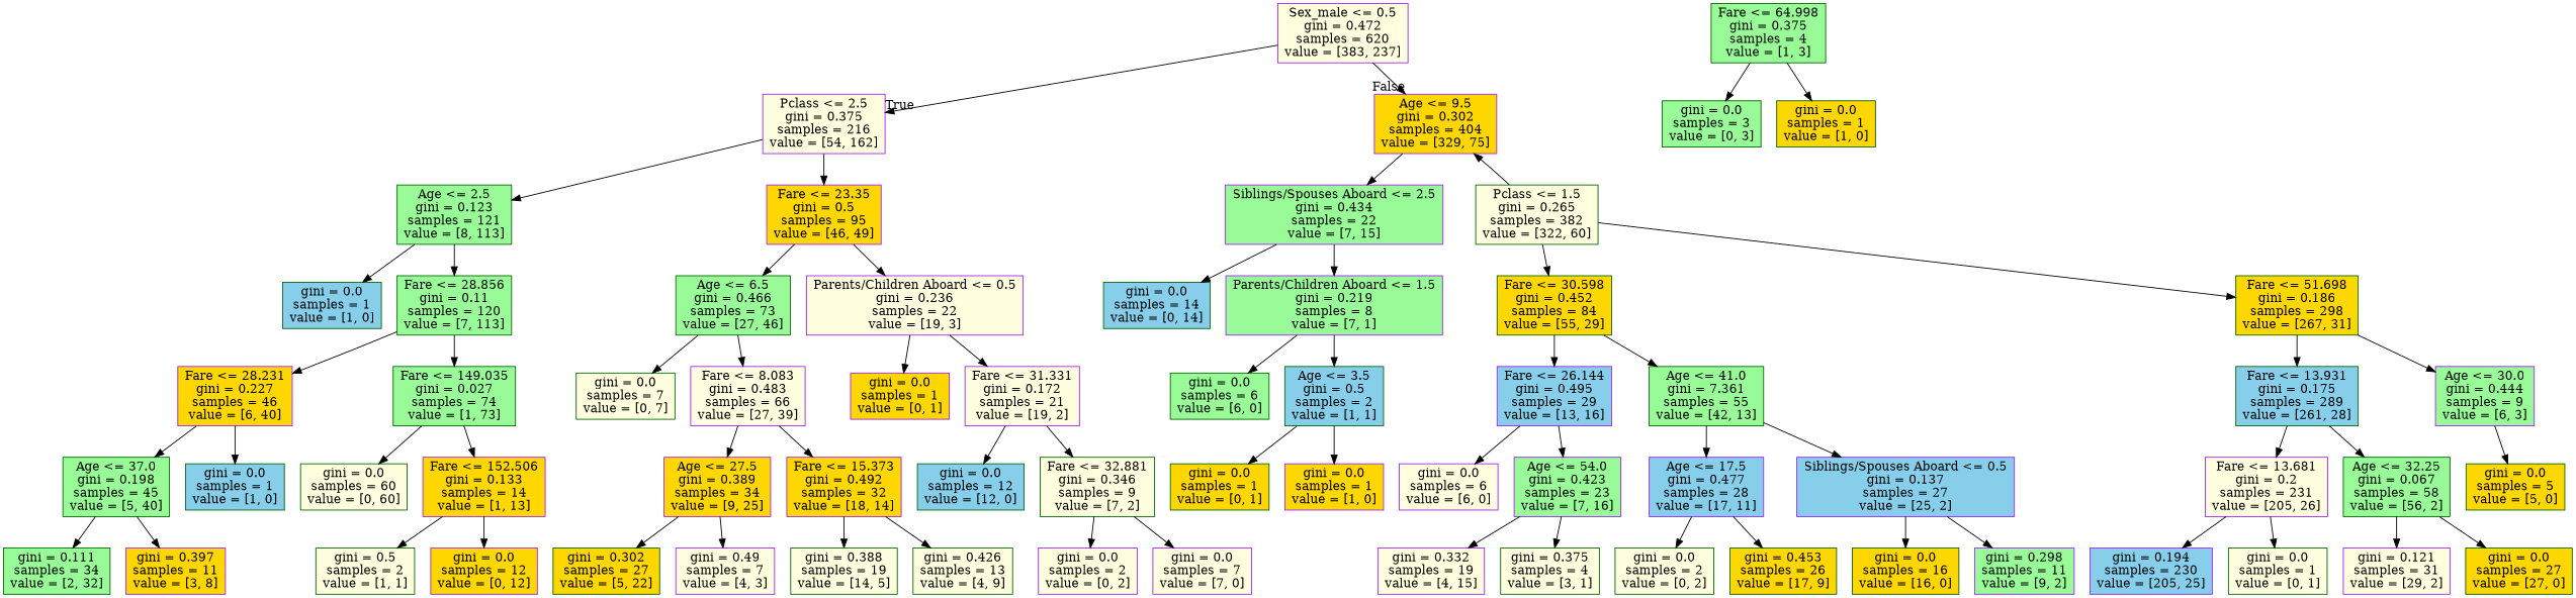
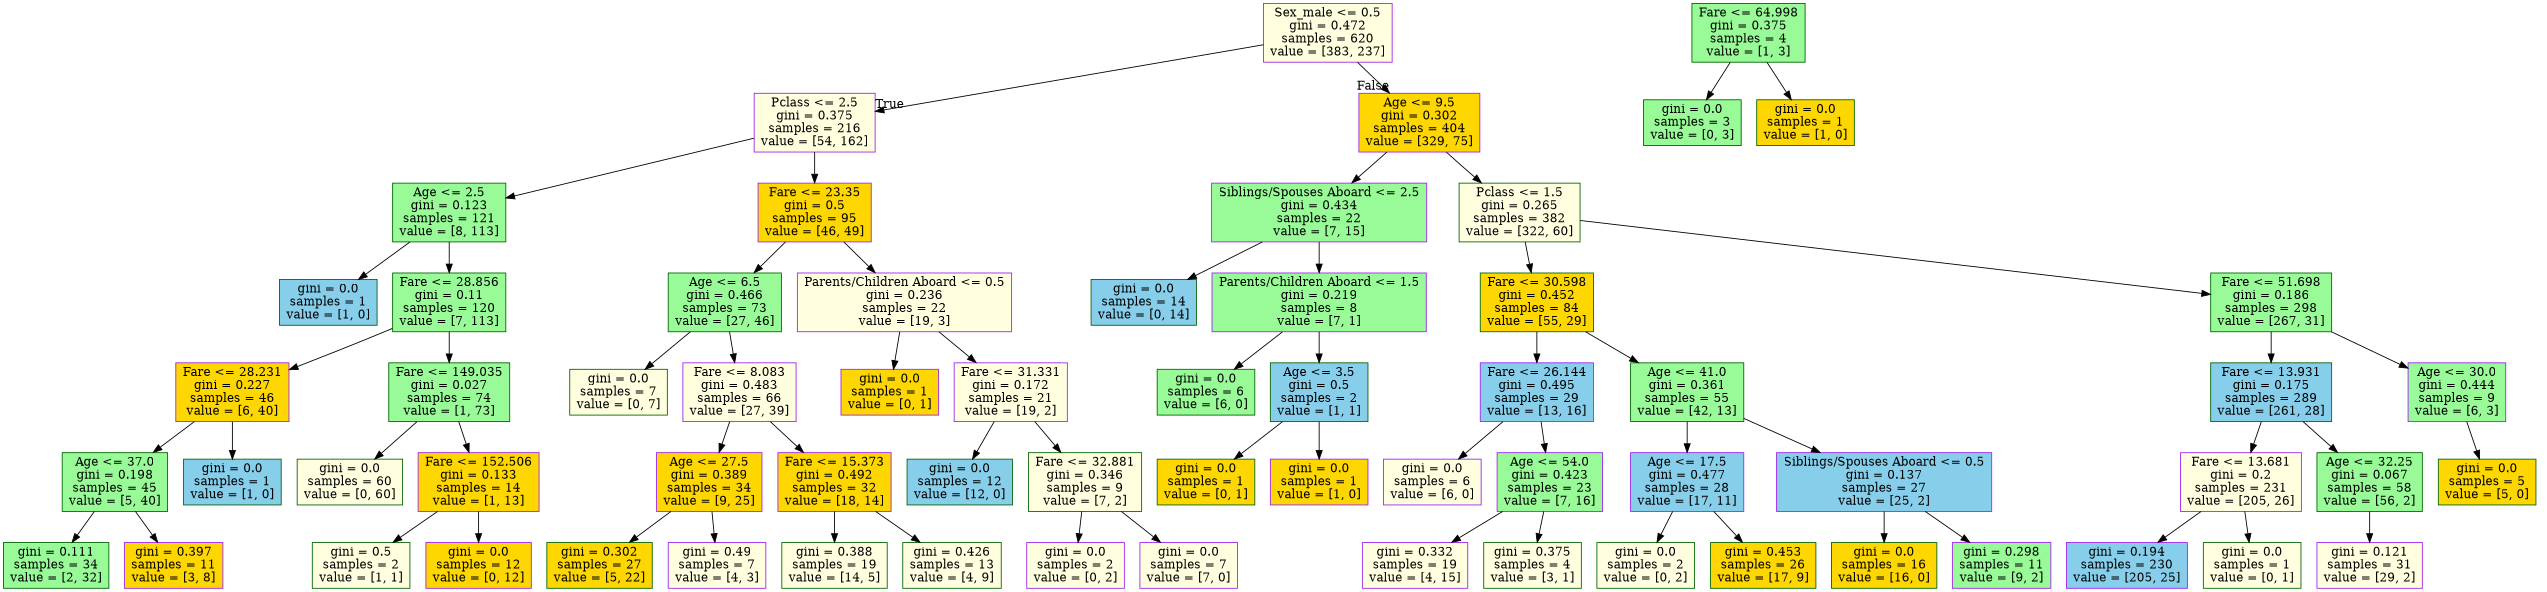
  digraph {
    node [color=darkgreen fillcolor=lightyellow shape=box style=filled]
    n1 [color=purple label="Sex_male <= 0.5\ngini = 0.472\nsamples = 620\nvalue = [383, 237]"]
    n2 [color=purple label="Pclass <= 2.5\ngini = 0.375\nsamples = 216\nvalue = [54, 162]"]
    n3 [color=purple fillcolor=gold label="Age <= 9.5\ngini = 0.302\nsamples = 404\nvalue = [329, 75]"]
    n4 [fillcolor=palegreen label="Age <= 2.5\ngini = 0.123\nsamples = 121\nvalue = [8, 113]"]
    n5 [color=purple fillcolor=gold label="Fare <= 23.35\ngini = 0.5\nsamples = 95\nvalue = [46, 49]"]
    n6 [color=purple fillcolor=palegreen label="Siblings/Spouses Aboard <= 2.5\ngini = 0.434\nsamples = 22\nvalue = [7, 15]"]
    n7 [label="Pclass <= 1.5\ngini = 0.265\nsamples = 382\nvalue = [322, 60]"]
    n8 [fillcolor=skyblue label="gini = 0.0\nsamples = 1\nvalue = [1, 0]"]
    n9 [fillcolor=palegreen label="Fare <= 28.856\ngini = 0.11\nsamples = 120\nvalue = [7, 113]"]
    n10 [fillcolor=palegreen label="Age <= 6.5\ngini = 0.466\nsamples = 73\nvalue = [27, 46]"]
    n11 [color=purple label="Parents/Children Aboard <= 0.5\ngini = 0.236\nsamples = 22\nvalue = [19, 3]"]
    n12 [color=purple fillcolor=gold label="Fare <= 28.231\ngini = 0.227\nsamples = 46\nvalue = [6, 40]"]
    n13 [fillcolor=palegreen label="Fare <= 149.035\ngini = 0.027\nsamples = 74\nvalue = [1, 73]"]
    n14 [fillcolor=palegreen label="Age <= 37.0\ngini = 0.198\nsamples = 45\nvalue = [5, 40]"]
    n15 [fillcolor=skyblue label="gini = 0.0\nsamples = 1\nvalue = [1, 0]"]
    n16 [label="gini = 0.0\nsamples = 60\nvalue = [0, 60]"]
    n17 [color=purple fillcolor=gold label="Fare <= 152.506\ngini = 0.133\nsamples = 14\nvalue = [1, 13]"]
    n18 [fillcolor=palegreen label="gini = 0.111\nsamples = 34\nvalue = [2, 32]"]
    n19 [color=purple fillcolor=gold label="gini = 0.397\nsamples = 11\nvalue = [3, 8]"]
    n20 [label="gini = 0.5\nsamples = 2\nvalue = [1, 1]"]
    n21 [color=purple fillcolor=gold label="gini = 0.0\nsamples = 12\nvalue = [0, 12]"]
    n22 [label="gini = 0.0\nsamples = 7\nvalue = [0, 7]"]
    n23 [color=purple label="Fare <= 8.083\ngini = 0.483\nsamples = 66\nvalue = [27, 39]"]
    n24 [color=purple fillcolor=gold label="gini = 0.0\nsamples = 1\nvalue = [0, 1]"]
    n25 [color=purple label="Fare <= 31.331\ngini = 0.172\nsamples = 21\nvalue = [19, 2]"]
    n26 [color=purple fillcolor=gold label="Age <= 27.5\ngini = 0.389\nsamples = 34\nvalue = [9, 25]"]
    n27 [color=purple fillcolor=gold label="Fare <= 15.373\ngini = 0.492\nsamples = 32\nvalue = [18, 14]"]
    n28 [fillcolor=gold label="gini = 0.302\nsamples = 27\nvalue = [5, 22]"]
    n29 [color=purple label="gini = 0.49\nsamples = 7\nvalue = [4, 3]"]
    n30 [label="gini = 0.388\nsamples = 19\nvalue = [14, 5]"]
    n31 [label="gini = 0.426\nsamples = 13\nvalue = [4, 9]"]
    n32 [fillcolor=skyblue label="gini = 0.0\nsamples = 12\nvalue = [12, 0]"]
    n33 [label="Fare <= 32.881\ngini = 0.346\nsamples = 9\nvalue = [7, 2]"]
    n34 [color=purple label="gini = 0.0\nsamples = 2\nvalue = [0, 2]"]
    n35 [color=purple label="gini = 0.0\nsamples = 7\nvalue = [7, 0]"]
    n36 [fillcolor=skyblue label="gini = 0.0\nsamples = 14\nvalue = [0, 14]"]
    n37 [color=purple fillcolor=palegreen label="Parents/Children Aboard <= 1.5\ngini = 0.219\nsamples = 8\nvalue = [7, 1]"]
    n38 [fillcolor=gold label="Fare <= 30.598\ngini = 0.452\nsamples = 84\nvalue = [55, 29]"]
-   n39 [fillcolor=gold label="Fare <= 51.698\ngini = 0.186\nsamples = 298\nvalue = [267, 31]"]
+   n39 [fillcolor=palegreen label="Fare <= 51.698\ngini = 0.186\nsamples = 298\nvalue = [267, 31]"]
    n40 [fillcolor=palegreen label="gini = 0.0\nsamples = 6\nvalue = [6, 0]"]
    n41 [fillcolor=skyblue label="Age <= 3.5\ngini = 0.5\nsamples = 2\nvalue = [1, 1]"]
    n42 [fillcolor=gold label="gini = 0.0\nsamples = 1\nvalue = [0, 1]"]
    n43 [color=purple fillcolor=gold label="gini = 0.0\nsamples = 1\nvalue = [1, 0]"]
    n44 [color=purple fillcolor=skyblue label="Fare <= 26.144\ngini = 0.495\nsamples = 29\nvalue = [13, 16]"]
-   n45 [fillcolor=palegreen label="Age <= 41.0\ngini = 7.361\nsamples = 55\nvalue = [42, 13]"]
+   n45 [fillcolor=palegreen label="Age <= 41.0\ngini = 0.361\nsamples = 55\nvalue = [42, 13]"]
    n46 [fillcolor=skyblue label="Fare <= 13.931\ngini = 0.175\nsamples = 289\nvalue = [261, 28]"]
    n47 [color=purple fillcolor=palegreen label="Age <= 30.0\ngini = 0.444\nsamples = 9\nvalue = [6, 3]"]
    n48 [color=purple label="gini = 0.0\nsamples = 6\nvalue = [6, 0]"]
    n49 [color=purple fillcolor=palegreen label="Age <= 54.0\ngini = 0.423\nsamples = 23\nvalue = [7, 16]"]
    n50 [color=purple fillcolor=skyblue label="Age <= 17.5\ngini = 0.477\nsamples = 28\nvalue = [17, 11]"]
    n51 [color=purple fillcolor=skyblue label="Siblings/Spouses Aboard <= 0.5\ngini = 0.137\nsamples = 27\nvalue = [25, 2]"]
    n52 [color=purple label="gini = 0.332\nsamples = 19\nvalue = [4, 15]"]
    n53 [label="gini = 0.375\nsamples = 4\nvalue = [3, 1]"]
    n54 [label="gini = 0.0\nsamples = 2\nvalue = [0, 2]"]
    n55 [fillcolor=gold label="gini = 0.453\nsamples = 26\nvalue = [17, 9]"]
    n56 [fillcolor=gold label="gini = 0.0\nsamples = 16\nvalue = [16, 0]"]
    n57 [color=purple fillcolor=palegreen label="gini = 0.298\nsamples = 11\nvalue = [9, 2]"]
    n58 [color=purple label="Fare <= 13.681\ngini = 0.2\nsamples = 231\nvalue = [205, 26]"]
    n59 [fillcolor=palegreen label="Age <= 32.25\ngini = 0.067\nsamples = 58\nvalue = [56, 2]"]
    n60 [fillcolor=gold label="gini = 0.0\nsamples = 5\nvalue = [5, 0]"]
    n61 [color=purple fillcolor=skyblue label="gini = 0.194\nsamples = 230\nvalue = [205, 25]"]
    n62 [label="gini = 0.0\nsamples = 1\nvalue = [0, 1]"]
    n63 [color=purple label="gini = 0.121\nsamples = 31\nvalue = [29, 2]"]
-   n64 [fillcolor=gold label="gini = 0.0\nsamples = 27\nvalue = [27, 0]"]
    n65 [fillcolor=palegreen label="Fare <= 64.998\ngini = 0.375\nsamples = 4\nvalue = [1, 3]"]
    n66 [fillcolor=palegreen label="gini = 0.0\nsamples = 3\nvalue = [0, 3]"]
    n67 [fillcolor=gold label="gini = 0.0\nsamples = 1\nvalue = [1, 0]"]
    n1 -> n2 [headlabel=True labelangle=45 labeldistance=2.5]
    n1 -> n3 [headlabel=False labelangle=-45 labeldistance=2.5]
    n2 -> n4
    n2 -> n5
    n3 -> n6
-   n7 -> n3
+   n3 -> n7
    n4 -> n8
    n4 -> n9
    n5 -> n10
    n5 -> n11
    n6 -> n36
    n6 -> n37
    n7 -> n38
    n7 -> n39
    n9 -> n12
    n9 -> n13
    n10 -> n22
    n10 -> n23
    n11 -> n24
    n11 -> n25
    n12 -> n14
    n12 -> n15
    n13 -> n16
    n13 -> n17
    n14 -> n18
    n14 -> n19
    n17 -> n20
    n17 -> n21
    n23 -> n26
    n23 -> n27
    n25 -> n32
    n25 -> n33
    n26 -> n28
    n26 -> n29
    n27 -> n30
    n27 -> n31
    n33 -> n34
    n33 -> n35
    n37 -> n40
    n37 -> n41
    n38 -> n44
    n38 -> n45
    n39 -> n46
    n39 -> n47
    n41 -> n42
    n41 -> n43
    n44 -> n48
    n44 -> n49
    n45 -> n50
    n45 -> n51
    n46 -> n58
    n46 -> n59
    n47 -> n60
    n49 -> n52
    n49 -> n53
    n50 -> n54
    n50 -> n55
    n51 -> n56
    n51 -> n57
    n58 -> n61
    n58 -> n62
    n59 -> n63
-   n59 -> n64
    n65 -> n66
    n65 -> n67
  }
